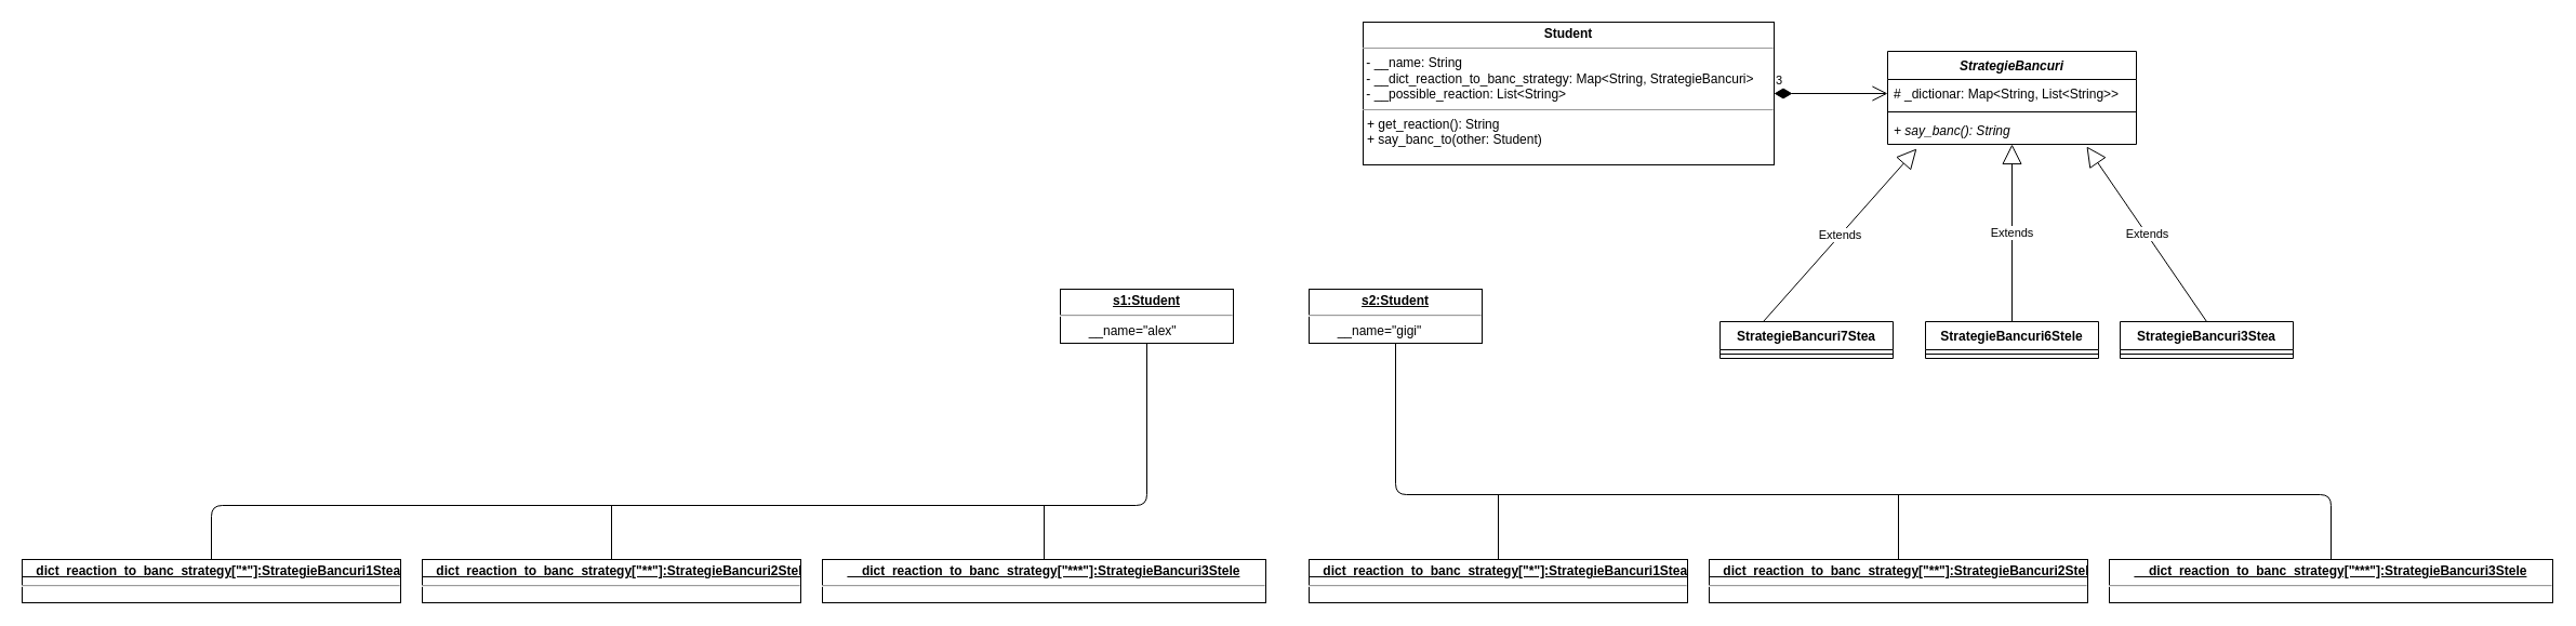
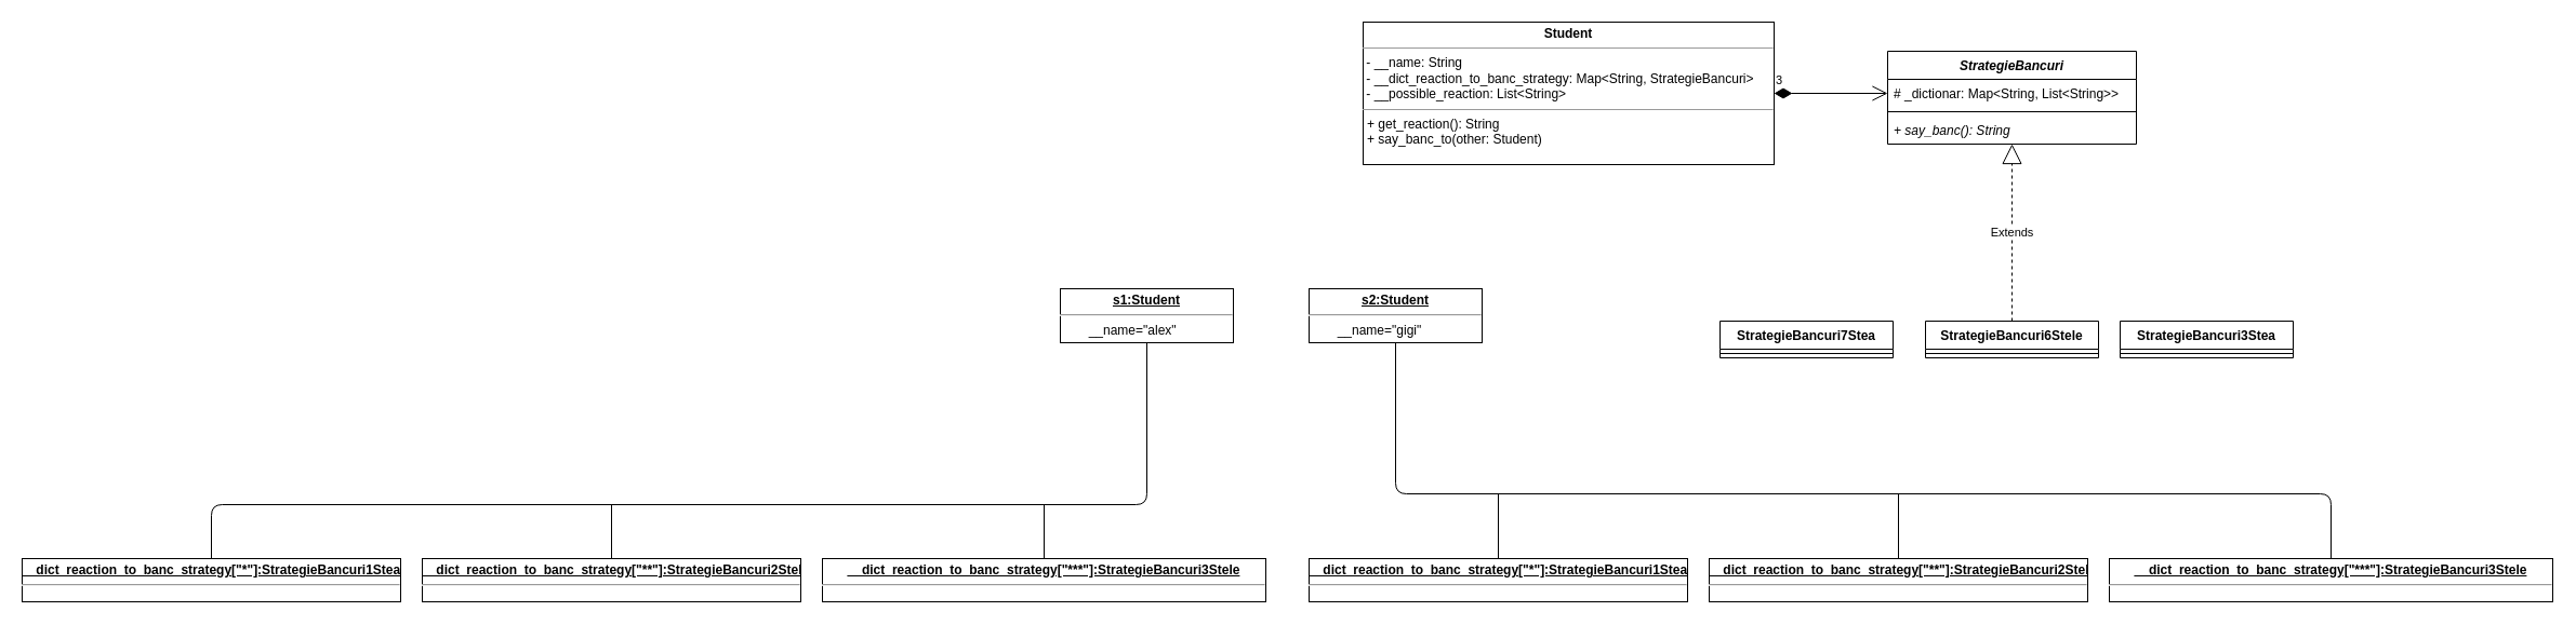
  <mxCell id="0" />
  <mxCell id="1" parent="0" />
  <mxCell id="2" value="StrategieBancuri" style="swimlane;fontStyle=3;align=center;verticalAlign=top;childLayout=stackLayout;horizontal=1;startSize=26;horizontalStack=0;resizeParent=1;resizeParentMax=0;resizeLast=0;collapsible=1;marginBottom=0;" vertex="1" parent="1"><mxGeometry x="1745" y="47" width="230" height="86" as="geometry" /></mxCell>
  <mxCell id="3" value="# _dictionar: Map&lt;String, List&lt;String&gt;&gt;" style="text;strokeColor=none;fillColor=none;align=left;verticalAlign=top;spacingLeft=4;spacingRight=4;overflow=hidden;rotatable=0;points=[[0,0.5],[1,0.5]];portConstraint=eastwest;" vertex="1" parent="2"><mxGeometry y="26" width="230" height="26" as="geometry" /></mxCell>
  <mxCell id="4" value="" style="line;strokeWidth=1;fillColor=none;align=left;verticalAlign=middle;spacingTop=-1;spacingLeft=3;spacingRight=3;rotatable=0;labelPosition=right;points=[];portConstraint=eastwest;" vertex="1" parent="2"><mxGeometry y="52" width="230" height="8" as="geometry" /></mxCell>
  <mxCell id="5" value="+ say_banc(): String" style="text;strokeColor=none;fillColor=none;align=left;verticalAlign=top;spacingLeft=4;spacingRight=4;overflow=hidden;rotatable=0;points=[[0,0.5],[1,0.5]];portConstraint=eastwest;fontStyle=2" vertex="1" parent="2"><mxGeometry y="60" width="230" height="26" as="geometry" /></mxCell>
  <mxCell id="6" value="StrategieBancuri7Stea" style="swimlane;fontStyle=1;align=center;verticalAlign=top;childLayout=stackLayout;horizontal=1;startSize=26;horizontalStack=0;resizeParent=1;resizeParentMax=0;resizeLast=0;collapsible=1;marginBottom=0;" vertex="1" parent="1"><mxGeometry x="1590" y="297" width="160" height="34" as="geometry" /></mxCell>
  <mxCell id="7" value="" style="line;strokeWidth=1;fillColor=none;align=left;verticalAlign=middle;spacingTop=-1;spacingLeft=3;spacingRight=3;rotatable=0;labelPosition=right;points=[];portConstraint=eastwest;" vertex="1" parent="6"><mxGeometry y="26" width="160" height="8" as="geometry" /></mxCell>
  <mxCell id="8" value="StrategieBancuri6Stele" style="swimlane;fontStyle=1;align=center;verticalAlign=top;childLayout=stackLayout;horizontal=1;startSize=26;horizontalStack=0;resizeParent=1;resizeParentMax=0;resizeLast=0;collapsible=1;marginBottom=0;" vertex="1" parent="1"><mxGeometry x="1780" y="297" width="160" height="34" as="geometry" /></mxCell>
  <mxCell id="9" value="" style="line;strokeWidth=1;fillColor=none;align=left;verticalAlign=middle;spacingTop=-1;spacingLeft=3;spacingRight=3;rotatable=0;labelPosition=right;points=[];portConstraint=eastwest;" vertex="1" parent="8"><mxGeometry y="26" width="160" height="8" as="geometry" /></mxCell>
  <mxCell id="10" value="StrategieBancuri3Stea" style="swimlane;fontStyle=1;align=center;verticalAlign=top;childLayout=stackLayout;horizontal=1;startSize=26;horizontalStack=0;resizeParent=1;resizeParentMax=0;resizeLast=0;collapsible=1;marginBottom=0;" vertex="1" parent="1"><mxGeometry x="1960" y="297" width="160" height="34" as="geometry" /></mxCell>
  <mxCell id="11" value="" style="line;strokeWidth=1;fillColor=none;align=left;verticalAlign=middle;spacingTop=-1;spacingLeft=3;spacingRight=3;rotatable=0;labelPosition=right;points=[];portConstraint=eastwest;" vertex="1" parent="10"><mxGeometry y="26" width="160" height="8" as="geometry" /></mxCell>
- <mxCell id="12" value="Extends" style="endArrow=block;endSize=16;endFill=0;html=1;entryX=0.117;entryY=1.154;entryDx=0;entryDy=0;entryPerimeter=0;exitX=0.25;exitY=0;exitDx=0;exitDy=0;" edge="1" parent="1" source="6" target="5"><mxGeometry width="160" relative="1" as="geometry"><mxPoint x="1760" y="337" as="sourcePoint" /><mxPoint x="1920" y="337" as="targetPoint" /></mxGeometry></mxCell>
- <mxCell id="13" value="Extends" style="endArrow=block;endSize=16;endFill=0;html=1;exitX=0.5;exitY=0;exitDx=0;exitDy=0;" edge="1" parent="1" source="8" target="5"><mxGeometry width="160" relative="1" as="geometry"><mxPoint x="1640" y="307" as="sourcePoint" /><mxPoint x="1850" y="137" as="targetPoint" /></mxGeometry></mxCell>
- <mxCell id="14" value="Extends" style="endArrow=block;endSize=16;endFill=0;html=1;exitX=0.5;exitY=0;exitDx=0;exitDy=0;entryX=0.8;entryY=1.077;entryDx=0;entryDy=0;entryPerimeter=0;" edge="1" parent="1" source="10" target="5"><mxGeometry width="160" relative="1" as="geometry"><mxPoint x="1870" y="307" as="sourcePoint" /><mxPoint x="1860" y="147" as="targetPoint" /></mxGeometry></mxCell>
+ <mxCell id="13" value="Extends" style="endArrow=block;endSize=16;endFill=0;html=1;exitX=0.5;exitY=0;exitDx=0;exitDy=0;dashed=1;" edge="1" parent="1" source="8" target="5"><mxGeometry width="160" relative="1" as="geometry"><mxPoint x="1640" y="307" as="sourcePoint" /><mxPoint x="1850" y="137" as="targetPoint" /></mxGeometry></mxCell>
  <mxCell id="15" value="&lt;p style=&quot;margin: 0px ; margin-top: 4px ; text-align: center&quot;&gt;&lt;b&gt;Student&lt;/b&gt;&lt;/p&gt;&lt;hr size=&quot;1&quot;&gt;&lt;div&gt;&amp;nbsp;- __name: String&lt;/div&gt;&lt;div&gt;&amp;nbsp;- __dict_reaction_to_banc_strategy: Map&amp;lt;String, StrategieBancuri&amp;gt;&lt;/div&gt;&lt;div&gt;&amp;nbsp;- __possible_reaction: List&amp;lt;String&amp;gt;&lt;br&gt;&lt;/div&gt;&lt;hr size=&quot;1&quot;&gt;&lt;p style=&quot;margin: 0px ; margin-left: 4px&quot;&gt;+ get_reaction(): String&lt;/p&gt;&lt;p style=&quot;margin: 0px ; margin-left: 4px&quot;&gt;+ say_banc_to(other: Student)&lt;br&gt;&lt;/p&gt;" style="verticalAlign=top;align=left;overflow=fill;fontSize=12;fontFamily=Helvetica;html=1;" vertex="1" parent="1"><mxGeometry x="1260" y="20" width="380" height="132" as="geometry" /></mxCell>
  <mxCell id="16" value="3" style="endArrow=open;html=1;endSize=12;startArrow=diamondThin;startSize=14;startFill=1;edgeStyle=orthogonalEdgeStyle;align=left;verticalAlign=bottom;entryX=0;entryY=0.5;entryDx=0;entryDy=0;exitX=1;exitY=0.5;exitDx=0;exitDy=0;" edge="1" parent="1" source="15" target="3"><mxGeometry x="-1" y="3" relative="1" as="geometry"><mxPoint x="1590" y="77" as="sourcePoint" /><mxPoint x="1920" y="117" as="targetPoint" /></mxGeometry></mxCell>
  <mxCell id="17" value="&lt;p style=&quot;margin: 0px ; margin-top: 4px ; text-align: center ; text-decoration: underline&quot;&gt;&lt;b&gt;s1:Student&lt;/b&gt;&lt;/p&gt;&lt;hr&gt;&lt;span style=&quot;white-space: pre&quot;&gt;&#09;&lt;/span&gt;__name=&quot;alex&quot;" style="verticalAlign=top;align=left;overflow=fill;fontSize=12;fontFamily=Helvetica;html=1;" vertex="1" parent="1"><mxGeometry x="980" y="267" width="160" height="50" as="geometry" /></mxCell>
  <mxCell id="18" value="&lt;p style=&quot;margin: 0px ; margin-top: 4px ; text-align: center ; text-decoration: underline&quot;&gt;&lt;b&gt;s2:Student&lt;/b&gt;&lt;/p&gt;&lt;hr&gt;&lt;span style=&quot;white-space: pre&quot;&gt;&#09;&lt;/span&gt;__name=&quot;gigi&quot;" style="verticalAlign=top;align=left;overflow=fill;fontSize=12;fontFamily=Helvetica;html=1;" vertex="1" parent="1"><mxGeometry x="1210" y="267" width="160" height="50" as="geometry" /></mxCell>
  <mxCell id="19" value="&lt;p style=&quot;margin: 0px ; margin-top: 4px ; text-align: center ; text-decoration: underline&quot;&gt;&lt;b&gt;__dict_reaction_to_banc_strategy[&quot;*&quot;]:StrategieBancuri1Stea&lt;/b&gt;&lt;/p&gt;&lt;hr&gt;" style="verticalAlign=top;align=left;overflow=fill;fontSize=12;fontFamily=Helvetica;html=1;" vertex="1" parent="1"><mxGeometry x="20" y="517" width="350" height="40" as="geometry" /></mxCell>
  <mxCell id="20" value="&lt;p style=&quot;margin: 0px ; margin-top: 4px ; text-align: center ; text-decoration: underline&quot;&gt;&lt;b&gt;__dict_reaction_to_banc_strategy[&quot;**&quot;]:StrategieBancuri2Stele&lt;/b&gt;&lt;/p&gt;&lt;hr&gt;" style="verticalAlign=top;align=left;overflow=fill;fontSize=12;fontFamily=Helvetica;html=1;" vertex="1" parent="1"><mxGeometry x="390" y="517" width="350" height="40" as="geometry" /></mxCell>
  <mxCell id="21" value="&lt;p style=&quot;margin: 0px ; margin-top: 4px ; text-align: center ; text-decoration: underline&quot;&gt;&lt;b&gt;__dict_reaction_to_banc_strategy[&quot;***&quot;]:StrategieBancuri3Stele&lt;/b&gt;&lt;/p&gt;&lt;hr&gt;" style="verticalAlign=top;align=left;overflow=fill;fontSize=12;fontFamily=Helvetica;html=1;" vertex="1" parent="1"><mxGeometry x="760" y="517" width="410" height="40" as="geometry" /></mxCell>
  <mxCell id="22" value="&lt;p style=&quot;margin: 0px ; margin-top: 4px ; text-align: center ; text-decoration: underline&quot;&gt;&lt;b&gt;__dict_reaction_to_banc_strategy[&quot;*&quot;]:StrategieBancuri1Stea&lt;/b&gt;&lt;/p&gt;&lt;hr&gt;" style="verticalAlign=top;align=left;overflow=fill;fontSize=12;fontFamily=Helvetica;html=1;" vertex="1" parent="1"><mxGeometry x="1210" y="517" width="350" height="40" as="geometry" /></mxCell>
  <mxCell id="23" value="&lt;p style=&quot;margin: 0px ; margin-top: 4px ; text-align: center ; text-decoration: underline&quot;&gt;&lt;b&gt;__dict_reaction_to_banc_strategy[&quot;**&quot;]:StrategieBancuri2Stele&lt;/b&gt;&lt;/p&gt;&lt;hr&gt;" style="verticalAlign=top;align=left;overflow=fill;fontSize=12;fontFamily=Helvetica;html=1;" vertex="1" parent="1"><mxGeometry x="1580" y="517" width="350" height="40" as="geometry" /></mxCell>
  <mxCell id="24" value="&lt;p style=&quot;margin: 0px ; margin-top: 4px ; text-align: center ; text-decoration: underline&quot;&gt;&lt;b&gt;__dict_reaction_to_banc_strategy[&quot;***&quot;]:StrategieBancuri3Stele&lt;/b&gt;&lt;/p&gt;&lt;hr&gt;" style="verticalAlign=top;align=left;overflow=fill;fontSize=12;fontFamily=Helvetica;html=1;" vertex="1" parent="1"><mxGeometry x="1950" y="517" width="410" height="40" as="geometry" /></mxCell>
  <mxCell id="25" value="" style="endArrow=none;html=1;entryX=0.5;entryY=1;entryDx=0;entryDy=0;exitX=0.5;exitY=0;exitDx=0;exitDy=0;" edge="1" parent="1" source="19" target="17"><mxGeometry width="50" height="50" relative="1" as="geometry"><mxPoint x="590" y="487" as="sourcePoint" /><mxPoint x="640" y="437" as="targetPoint" /><Array as="points"><mxPoint x="195" y="467" /><mxPoint x="1060" y="467" /></Array></mxGeometry></mxCell>
  <mxCell id="26" value="" style="endArrow=none;html=1;entryX=0.5;entryY=0;entryDx=0;entryDy=0;" edge="1" parent="1" target="20"><mxGeometry width="50" height="50" relative="1" as="geometry"><mxPoint x="565" y="467" as="sourcePoint" /><mxPoint x="500" y="197" as="targetPoint" /></mxGeometry></mxCell>
  <mxCell id="27" value="" style="endArrow=none;html=1;entryX=0.5;entryY=0;entryDx=0;entryDy=0;" edge="1" parent="1" target="21"><mxGeometry width="50" height="50" relative="1" as="geometry"><mxPoint x="965" y="467" as="sourcePoint" /><mxPoint x="575" y="527" as="targetPoint" /></mxGeometry></mxCell>
  <mxCell id="28" value="" style="endArrow=none;html=1;entryX=0.5;entryY=1;entryDx=0;entryDy=0;exitX=0.5;exitY=0;exitDx=0;exitDy=0;" edge="1" parent="1" source="24" target="18"><mxGeometry width="50" height="50" relative="1" as="geometry"><mxPoint y="247" as="sourcePoint" x="1420" /><mxPoint x="1470" y="197" as="targetPoint" /><Array as="points"><mxPoint x="2155" y="457" /><mxPoint x="1290" y="457" /></Array></mxGeometry></mxCell>
  <mxCell id="29" value="" style="endArrow=none;html=1;entryX=0.5;entryY=0;entryDx=0;entryDy=0;" edge="1" parent="1" target="22"><mxGeometry width="50" height="50" relative="1" as="geometry"><mxPoint x="1385" y="457" as="sourcePoint" /><mxPoint x="1840" y="197" as="targetPoint" /></mxGeometry></mxCell>
  <mxCell id="30" value="" style="endArrow=none;html=1;entryX=0.5;entryY=0;entryDx=0;entryDy=0;" edge="1" parent="1" target="23"><mxGeometry width="50" height="50" relative="1" as="geometry"><mxPoint x="1755" y="457" as="sourcePoint" /><mxPoint x="1754.5" y="507" as="targetPoint" /></mxGeometry></mxCell>
